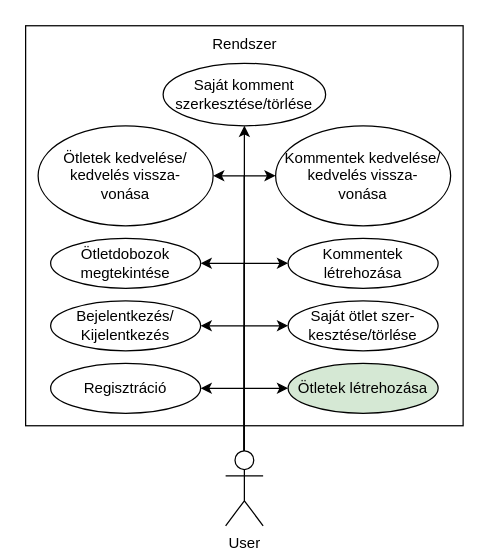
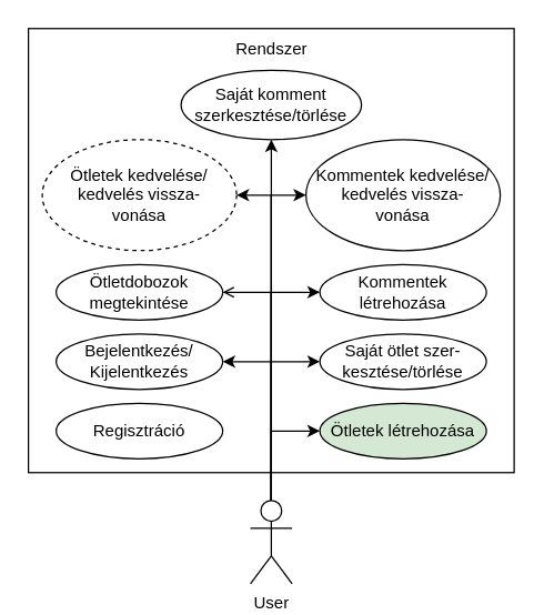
  <mxCell id="0" />
  <mxCell id="1" parent="0" />
  <mxCell id="2" value="" style="rounded=0;whiteSpace=wrap;html=1;" parent="1" vertex="1"><mxGeometry x="20" y="20" width="350" height="320" as="geometry" /></mxCell>
  <mxCell id="3" value="User" style="shape=umlActor;verticalLabelPosition=bottom;verticalAlign=top;html=1;outlineConnect=0;" parent="1" vertex="1"><mxGeometry x="180" y="360" width="30" height="60" as="geometry" /></mxCell>
  <mxCell id="4" value="Regisztráció" style="ellipse;whiteSpace=wrap;html=1;" parent="1" vertex="1"><mxGeometry x="40" y="290" width="120" height="40" as="geometry" /></mxCell>
  <mxCell id="5" value="Rendszer" style="text;html=1;align=center;verticalAlign=middle;resizable=0;points=[];autosize=1;strokeColor=none;fillColor=none;" parent="1" vertex="1"><mxGeometry x="160" y="20" width="70" height="30" as="geometry" /></mxCell>
  <mxCell id="6" value="Bejelentkezés/&lt;div&gt;Kijelentkezés&lt;/div&gt;" style="ellipse;whiteSpace=wrap;html=1;" parent="1" vertex="1"><mxGeometry x="40" y="240" width="120" height="40" as="geometry" /></mxCell>
  <mxCell id="7" value="Ötletdobozok megtekintése" style="ellipse;whiteSpace=wrap;html=1;" parent="1" vertex="1"><mxGeometry x="40" y="190" width="120" height="40" as="geometry" /></mxCell>
  <mxCell id="8" value="Ötletek létrehozása" style="ellipse;whiteSpace=wrap;html=1;fillColor=#d5e8d4;" parent="1" vertex="1"><mxGeometry x="230" y="290" width="120" height="40" as="geometry" /></mxCell>
  <mxCell id="9" value="Saját ötlet szer-&lt;div&gt;kesztése/törlése&lt;/div&gt;" style="ellipse;whiteSpace=wrap;html=1;" parent="1" vertex="1"><mxGeometry x="230" y="240" width="120" height="40" as="geometry" /></mxCell>
  <mxCell id="10" value="Kommentek létrehozása" style="ellipse;whiteSpace=wrap;html=1;" parent="1" vertex="1"><mxGeometry x="230" y="190" width="120" height="40" as="geometry" /></mxCell>
  <mxCell id="11" value="Saját komment&lt;div&gt;szerkesztése/&lt;span style=&quot;background-color: initial;&quot;&gt;törlése&lt;/span&gt;&lt;/div&gt;" style="ellipse;whiteSpace=wrap;html=1;" parent="1" vertex="1"><mxGeometry x="130" y="50" width="130" height="50" as="geometry" /></mxCell>
  <mxCell id="12" value="" style="endArrow=classic;html=1;rounded=0;entryX=0.5;entryY=1;entryDx=0;entryDy=0;exitX=0.5;exitY=0;exitDx=0;exitDy=0;exitPerimeter=0;" parent="1" source="3" target="11" edge="1"><mxGeometry width="50" height="50" relative="1" as="geometry"><mxPoint x="195" y="350" as="sourcePoint" /><mxPoint x="130" y="420" as="targetPoint" /></mxGeometry></mxCell>
- <mxCell id="13" value="" style="endArrow=classic;html=1;rounded=0;entryX=1;entryY=0.5;entryDx=0;entryDy=0;exitX=0.5;exitY=0;exitDx=0;exitDy=0;exitPerimeter=0;" parent="1" source="3" target="7" edge="1"><mxGeometry width="50" height="50" relative="1" as="geometry"><mxPoint x="200" y="350" as="sourcePoint" /><mxPoint x="200" y="220" as="targetPoint" /><Array as="points"><mxPoint x="195" y="210" /></Array></mxGeometry></mxCell>
+ <mxCell id="13" value="" style="endArrow=open;html=1;rounded=0;entryX=1;entryY=0.5;entryDx=0;entryDy=0;exitX=0.5;exitY=0;exitDx=0;exitDy=0;exitPerimeter=0;" parent="1" source="3" target="7" edge="1"><mxGeometry width="50" height="50" relative="1" as="geometry"><mxPoint x="200" y="350" as="sourcePoint" /><mxPoint x="200" y="220" as="targetPoint" /><Array as="points"><mxPoint x="195" y="210" /></Array></mxGeometry></mxCell>
  <mxCell id="14" value="" style="endArrow=classic;html=1;rounded=0;entryX=0;entryY=0.5;entryDx=0;entryDy=0;exitX=0.5;exitY=0;exitDx=0;exitDy=0;exitPerimeter=0;" parent="1" source="3" target="10" edge="1"><mxGeometry width="50" height="50" relative="1" as="geometry"><mxPoint x="160" y="290" as="sourcePoint" /><mxPoint x="210" y="240" as="targetPoint" /><Array as="points"><mxPoint x="195" y="210" /></Array></mxGeometry></mxCell>
  <mxCell id="15" value="" style="endArrow=classic;html=1;rounded=0;entryX=0;entryY=0.5;entryDx=0;entryDy=0;exitX=0.5;exitY=0;exitDx=0;exitDy=0;exitPerimeter=0;" parent="1" source="3" target="9" edge="1"><mxGeometry width="50" height="50" relative="1" as="geometry"><mxPoint x="160" y="290" as="sourcePoint" /><mxPoint x="210" y="240" as="targetPoint" /><Array as="points"><mxPoint x="195" y="260" /></Array></mxGeometry></mxCell>
  <mxCell id="16" value="" style="endArrow=classic;html=1;rounded=0;entryX=1;entryY=0.5;entryDx=0;entryDy=0;exitX=0.5;exitY=0;exitDx=0;exitDy=0;exitPerimeter=0;" parent="1" source="3" target="6" edge="1"><mxGeometry width="50" height="50" relative="1" as="geometry"><mxPoint x="160" y="290" as="sourcePoint" /><mxPoint x="210" y="240" as="targetPoint" /><Array as="points"><mxPoint x="195" y="260" /></Array></mxGeometry></mxCell>
  <mxCell id="17" value="" style="endArrow=classic;html=1;rounded=0;entryX=0;entryY=0.5;entryDx=0;entryDy=0;exitX=0.5;exitY=0;exitDx=0;exitDy=0;exitPerimeter=0;" parent="1" source="3" target="8" edge="1"><mxGeometry width="50" height="50" relative="1" as="geometry"><mxPoint x="160" y="350" as="sourcePoint" /><mxPoint x="210" y="300" as="targetPoint" /><Array as="points"><mxPoint x="195" y="310" /></Array></mxGeometry></mxCell>
- <mxCell id="18" value="" style="endArrow=classic;html=1;rounded=0;exitX=0.5;exitY=0;exitDx=0;exitDy=0;exitPerimeter=0;entryX=1;entryY=0.5;entryDx=0;entryDy=0;" parent="1" source="3" target="4" edge="1"><mxGeometry width="50" height="50" relative="1" as="geometry"><mxPoint x="160" y="350" as="sourcePoint" /><mxPoint x="210" y="300" as="targetPoint" /><Array as="points"><mxPoint x="195" y="310" /></Array></mxGeometry></mxCell>
- <mxCell id="19" value="Ötletek kedvelése/&lt;div&gt;kedvelés vissza-&lt;/div&gt;&lt;div&gt;vonása&lt;/div&gt;" style="ellipse;whiteSpace=wrap;html=1;" vertex="1" parent="1"><mxGeometry x="30" y="100" width="140" height="80" as="geometry" /></mxCell>
+ <mxCell id="19" value="Ötletek kedvelése/&lt;div&gt;kedvelés vissza-&lt;/div&gt;&lt;div&gt;vonása&lt;/div&gt;" style="ellipse;whiteSpace=wrap;html=1;dashed=1;" vertex="1" parent="1"><mxGeometry x="30" y="100" width="140" height="80" as="geometry" /></mxCell>
  <mxCell id="20" value="Kommentek kedvelése/&lt;div&gt;kedvelés vissza-&lt;/div&gt;&lt;div&gt;vonása&lt;/div&gt;" style="ellipse;whiteSpace=wrap;html=1;" vertex="1" parent="1"><mxGeometry x="220" y="100" width="140" height="80" as="geometry" /></mxCell>
  <mxCell id="21" value="" style="endArrow=classic;html=1;rounded=0;entryX=1;entryY=0.5;entryDx=0;entryDy=0;exitX=0.5;exitY=0;exitDx=0;exitDy=0;exitPerimeter=0;" edge="1" parent="1" source="3" target="19"><mxGeometry width="50" height="50" relative="1" as="geometry"><mxPoint x="170" y="220" as="sourcePoint" /><mxPoint x="220" y="170" as="targetPoint" /><Array as="points"><mxPoint x="195" y="140" /></Array></mxGeometry></mxCell>
  <mxCell id="22" value="" style="endArrow=classic;html=1;rounded=0;entryX=0;entryY=0.5;entryDx=0;entryDy=0;exitX=0.5;exitY=0;exitDx=0;exitDy=0;exitPerimeter=0;" edge="1" parent="1" source="3" target="20"><mxGeometry width="50" height="50" relative="1" as="geometry"><mxPoint x="170" y="220" as="sourcePoint" /><mxPoint x="220" y="170" as="targetPoint" /><Array as="points"><mxPoint x="195" y="140" /></Array></mxGeometry></mxCell>
